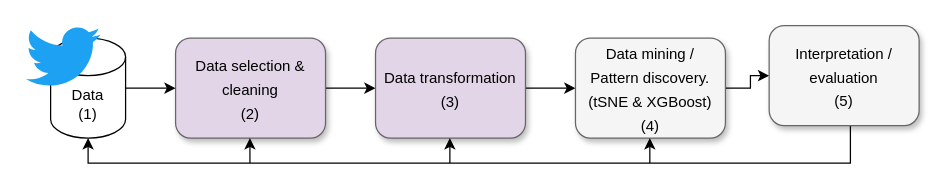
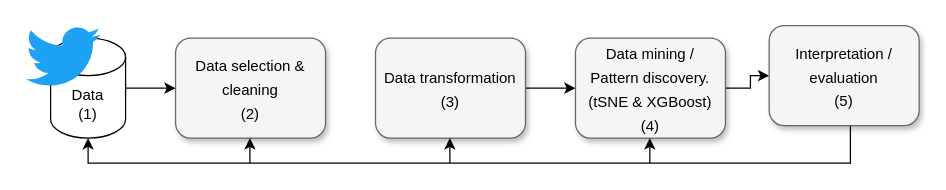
  <mxCell id="0" style=";html=1;" />
  <mxCell id="1" style=";html=1;" parent="0" />
- <mxCell id="2" style="edgeStyle=orthogonalEdgeStyle;rounded=0;orthogonalLoop=1;jettySize=auto;html=1;entryX=0;entryY=0.5;entryDx=0;entryDy=0;" edge="1" parent="1" source="3" target="5"><mxGeometry relative="1" as="geometry" /></mxCell>
- <mxCell id="3" value="&lt;font&gt;&lt;font style=&quot;font-size: 12px&quot;&gt;Data selection &amp;amp; cleaning&lt;br&gt;(2)&lt;/font&gt;&lt;br&gt;&lt;/font&gt;" style="whiteSpace=wrap;html=1;rounded=1;shadow=1;strokeWidth=1;fontSize=16;align=center;fillColor=#e1d5e7;strokeColor=#666666;" vertex="1" parent="1"><mxGeometry x="140" y="30" width="120" height="80" as="geometry" /></mxCell>
+ <mxCell id="3" value="&lt;font&gt;&lt;font style=&quot;font-size: 12px&quot;&gt;Data selection &amp;amp; cleaning&lt;br&gt;(2)&lt;/font&gt;&lt;br&gt;&lt;/font&gt;" style="whiteSpace=wrap;html=1;rounded=1;shadow=1;strokeWidth=1;fontSize=16;align=center;fillColor=#f5f5f5;strokeColor=#666666;" vertex="1" parent="1"><mxGeometry x="140" y="30" width="120" height="80" as="geometry" /></mxCell>
  <mxCell id="4" style="edgeStyle=orthogonalEdgeStyle;rounded=0;orthogonalLoop=1;jettySize=auto;html=1;" edge="1" parent="1" source="5" target="7"><mxGeometry relative="1" as="geometry" /></mxCell>
- <mxCell id="5" value="&lt;font&gt;&lt;font style=&quot;font-size: 12px&quot;&gt;Data transformation&lt;br&gt;(3)&lt;/font&gt;&lt;br&gt;&lt;/font&gt;" style="whiteSpace=wrap;html=1;rounded=1;shadow=1;strokeWidth=1;fontSize=16;align=center;fillColor=#e1d5e7;strokeColor=#666666;" vertex="1" parent="1"><mxGeometry x="300" y="30" width="120" height="80" as="geometry" /></mxCell>
+ <mxCell id="5" value="&lt;font&gt;&lt;font style=&quot;font-size: 12px&quot;&gt;Data transformation&lt;br&gt;(3)&lt;/font&gt;&lt;br&gt;&lt;/font&gt;" style="whiteSpace=wrap;html=1;rounded=1;shadow=1;strokeWidth=1;fontSize=16;align=center;fillColor=#f5f5f5;strokeColor=#666666;" vertex="1" parent="1"><mxGeometry x="300" y="30" width="120" height="80" as="geometry" /></mxCell>
  <mxCell id="6" style="edgeStyle=orthogonalEdgeStyle;rounded=0;orthogonalLoop=1;jettySize=auto;html=1;entryX=0;entryY=0.5;entryDx=0;entryDy=0;" edge="1" parent="1" source="7" target="9"><mxGeometry relative="1" as="geometry" /></mxCell>
  <mxCell id="7" value="&lt;font&gt;&lt;font style=&quot;font-size: 12px&quot;&gt;Data mining /&lt;br&gt;Pattern discovery.&lt;br&gt;(tSNE &amp;amp; XGBoost)&lt;br&gt;(4)&lt;/font&gt;&lt;br&gt;&lt;/font&gt;" style="whiteSpace=wrap;html=1;rounded=1;shadow=1;strokeWidth=1;fontSize=16;align=center;fillColor=#f5f5f5;strokeColor=#666666;" vertex="1" parent="1"><mxGeometry x="460" y="30" width="120" height="80" as="geometry" /></mxCell>
  <mxCell id="8" style="edgeStyle=orthogonalEdgeStyle;rounded=0;orthogonalLoop=1;jettySize=auto;html=1;" edge="1" parent="1" source="9"><mxGeometry relative="1" as="geometry"><mxPoint x="70" y="110" as="targetPoint" /><Array as="points"><mxPoint x="680" y="130" /><mxPoint x="70" y="130" /></Array></mxGeometry></mxCell>
  <mxCell id="9" value="&lt;font&gt;&lt;font style=&quot;font-size: 12px&quot;&gt;Interpretation / evaluation&lt;br&gt;(5)&lt;/font&gt;&lt;br&gt;&lt;/font&gt;" style="whiteSpace=wrap;html=1;rounded=1;shadow=1;strokeWidth=1;fontSize=16;align=center;fillColor=#f5f5f5;strokeColor=#666666;" vertex="1" parent="1"><mxGeometry x="615" y="20" width="120" height="80" as="geometry" /></mxCell>
  <mxCell id="10" style="edgeStyle=orthogonalEdgeStyle;rounded=0;orthogonalLoop=1;jettySize=auto;html=1;" edge="1" parent="1"><mxGeometry relative="1" as="geometry"><mxPoint x="519.5" y="110" as="targetPoint" /><mxPoint x="519.5" y="130" as="sourcePoint" /></mxGeometry></mxCell>
  <mxCell id="11" style="edgeStyle=orthogonalEdgeStyle;rounded=0;orthogonalLoop=1;jettySize=auto;html=1;" edge="1" parent="1"><mxGeometry relative="1" as="geometry"><mxPoint x="359.5" y="110" as="targetPoint" /><mxPoint x="359.5" y="130" as="sourcePoint" /></mxGeometry></mxCell>
  <mxCell id="12" style="edgeStyle=orthogonalEdgeStyle;rounded=0;orthogonalLoop=1;jettySize=auto;html=1;" edge="1" parent="1"><mxGeometry relative="1" as="geometry"><mxPoint x="199.5" y="110" as="targetPoint" /><mxPoint x="199.5" y="130" as="sourcePoint" /></mxGeometry></mxCell>
  <mxCell id="13" style="edgeStyle=orthogonalEdgeStyle;rounded=0;orthogonalLoop=1;jettySize=auto;html=1;entryX=0;entryY=0.5;entryDx=0;entryDy=0;" edge="1" parent="1" target="3"><mxGeometry relative="1" as="geometry"><mxPoint x="140" y="75.04" as="targetPoint" /><mxPoint x="100" y="70" as="sourcePoint" /><Array as="points"><mxPoint x="110" y="70" /></Array></mxGeometry></mxCell>
  <mxCell id="14" value="" style="group" vertex="1" connectable="0" parent="1"><mxGeometry x="20" y="20" width="80" height="90" as="geometry" /></mxCell>
  <mxCell id="15" value="Data&lt;br&gt;(1)" style="shape=cylinder3;whiteSpace=wrap;html=1;boundedLbl=1;backgroundOutline=1;size=15;" vertex="1" parent="14"><mxGeometry x="20" y="10" width="60" height="80" as="geometry" /></mxCell>
  <mxCell id="16" value="" style="dashed=0;outlineConnect=0;html=1;align=center;labelPosition=center;verticalLabelPosition=bottom;verticalAlign=top;shape=mxgraph.weblogos.twitter;fillColor=#1DA1F2;strokeColor=none" vertex="1" parent="14"><mxGeometry width="60" height="50" as="geometry" /></mxCell>
